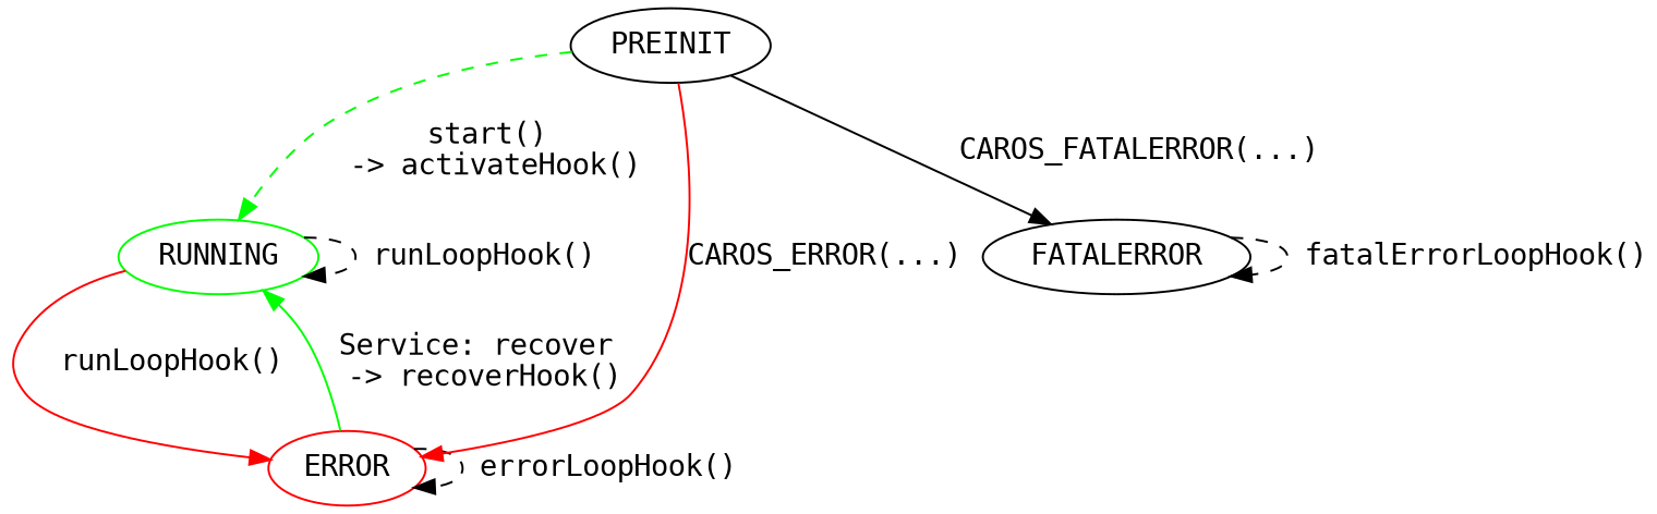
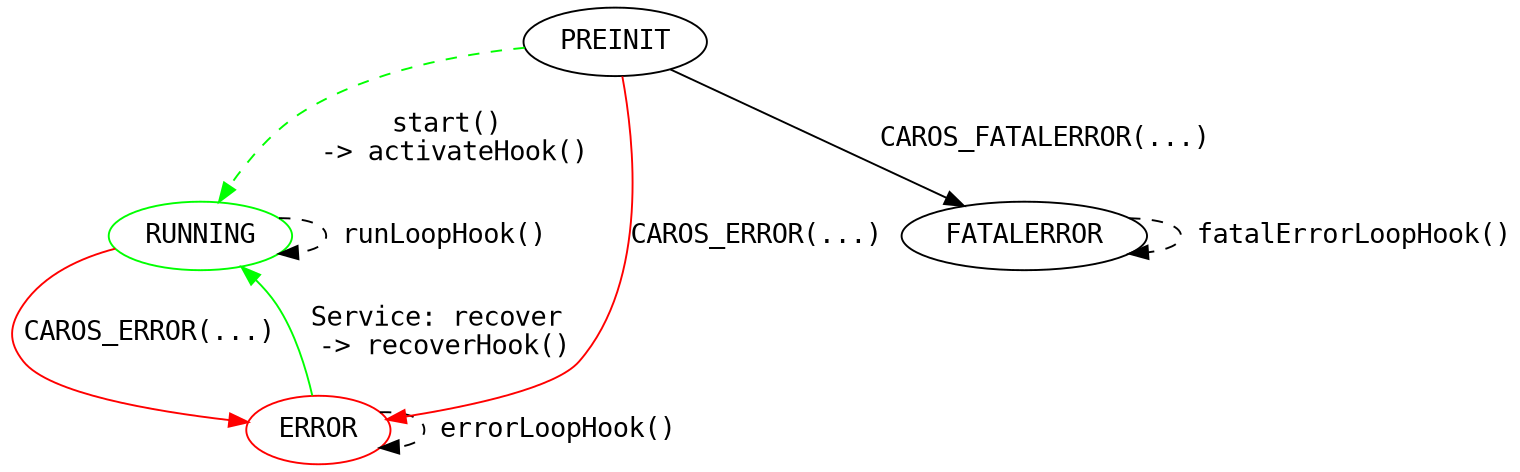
  digraph {
    fontname="DejaVu Sans Mono"
    node [fontname="DejaVu Sans Mono"]
    edge [fontname="DejaVu Sans Mono"]
    RUNNING [color=green]
    ERROR [color=red]
    FATALERROR [color=black]
    PREINIT
    RUNNING -> RUNNING [label=" runLoopHook()" style=dashed]
-   RUNNING -> ERROR [color=red label=" runLoopHook()"]
+   RUNNING -> ERROR [color=red label="CAROS_ERROR(...)"]
    ERROR -> RUNNING [color=green label="Service: recover\n -> recoverHook()"]
    ERROR -> ERROR [label=" errorLoopHook()" style=dashed]
    FATALERROR -> FATALERROR [label=" fatalErrorLoopHook()" style=dashed]
    PREINIT -> RUNNING [color=green label="start()\n -> activateHook()" style=dashed]
    PREINIT -> ERROR [color=red label="CAROS_ERROR(...)"]
    PREINIT -> FATALERROR [color=black label="CAROS_FATALERROR(...)"]
  }
